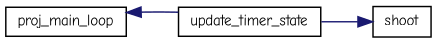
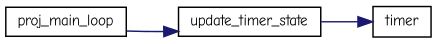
  digraph {
    fontname="Comic Neue"
    rankdir=RL
    node [color=black fillcolor=white fontname="Comic Neue" fontsize=10 shape=record style=filled]
    edge [color=midnightblue dir=back fontname="Comic Neue" fontsize=10 labelfontname=Helvetica labelfontsize=10 style=solid]
-   n1 [height=0.2 label=shoot width=0.4]
+   n1 [height=0.2 label=timer width=0.4]
    n2 [height=0.2 label=update_timer_state width=0.4]
    n3 [height=0.2 label=proj_main_loop width=0.4]
    n1 -> n2
-   n3 -> n2
+   n2 -> n3
  }
